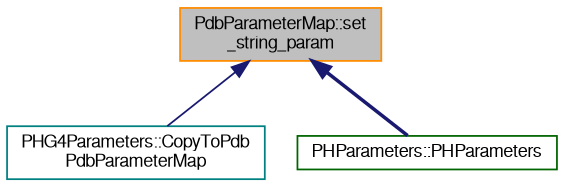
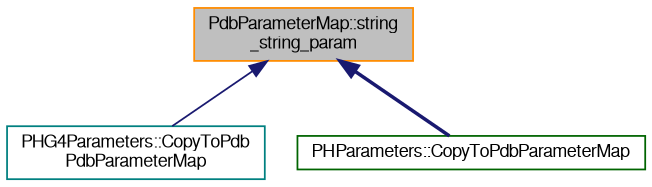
  digraph {
    rankdir=TB
    node [fontname=FreeSans fontsize=10 shape=record]
    edge [color=midnightblue dir=back fontname=FreeSans fontsize=10 labelfontname=FreeSans labelfontsize=10]
-   n1 [color=darkorange fillcolor=grey75 fontcolor=black height=0.2 label="PdbParameterMap::set\l_string_param" style=filled width=0.4]
+   n1 [color=darkorange fillcolor=grey75 fontcolor=black height=0.2 label="PdbParameterMap::string\l_string_param" style=filled width=0.4]
    n2 [color=teal height=0.2 label="PHG4Parameters::CopyToPdb\lPdbParameterMap" width=0.4]
-   n3 [color=darkgreen height=0.2 label="PHParameters::PHParameters" width=0.4]
+   n3 [color=darkgreen height=0.2 label="PHParameters::CopyToPdbParameterMap" width=0.4]
    n1 -> n2 [style=solid]
    n1 -> n3 [style=bold]
  }
